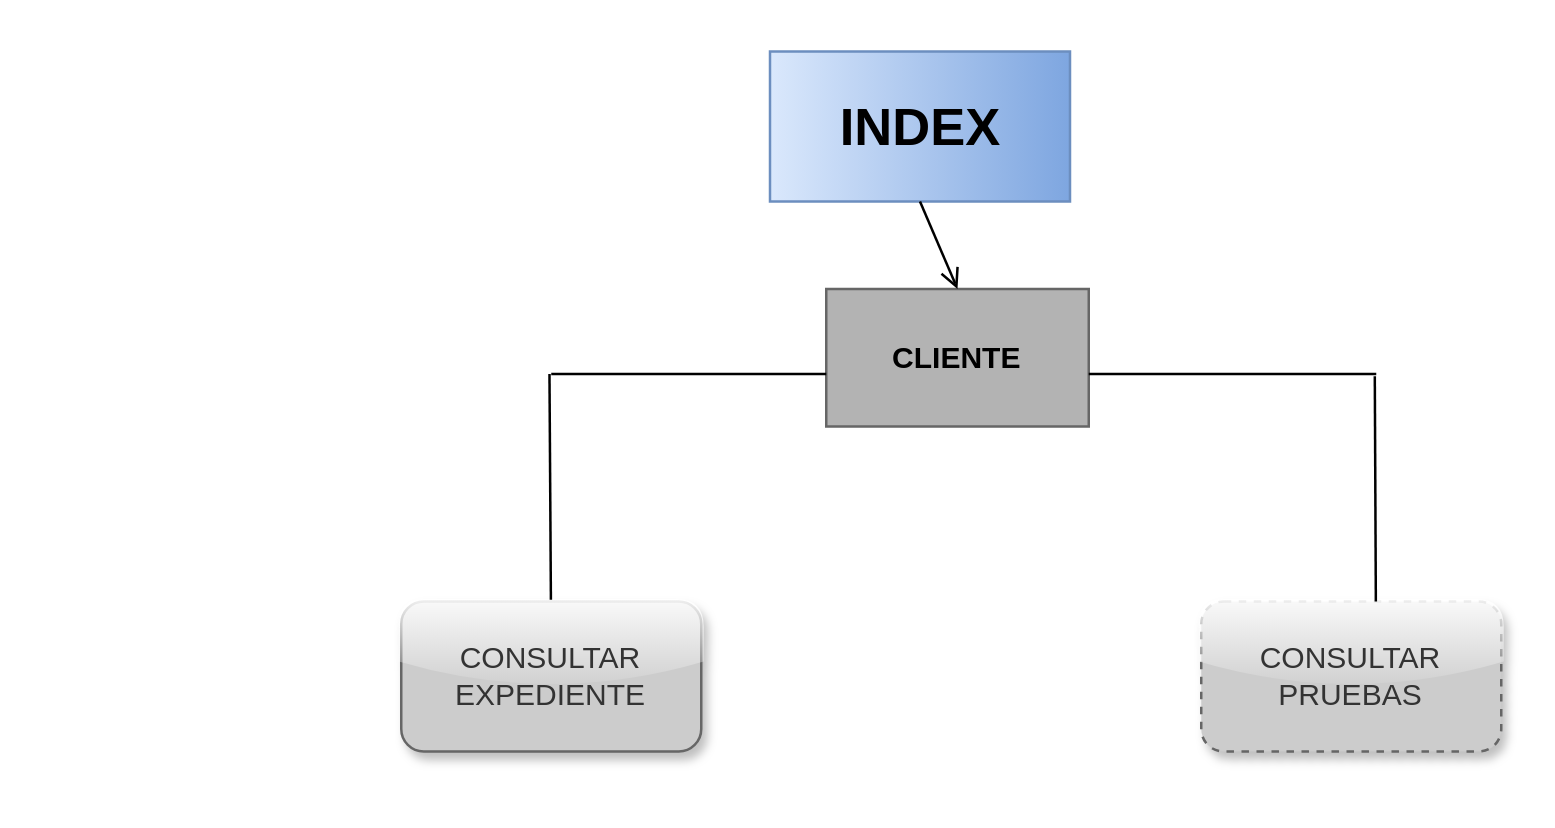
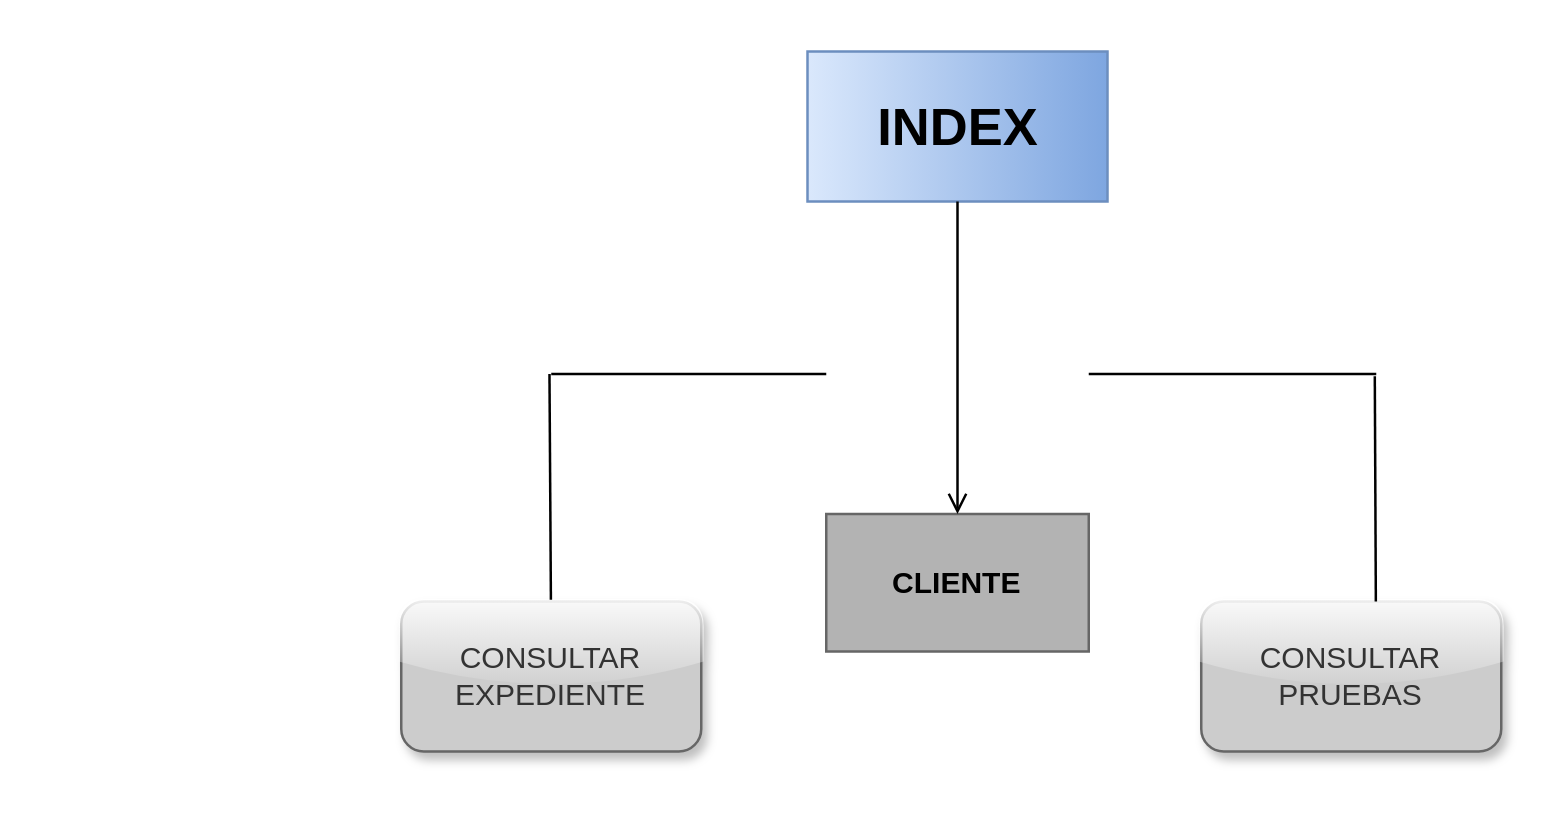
  <mxCell id="0" />
  <mxCell id="1" parent="0" />
- <mxCell id="2" value="INDEX" style="rounded=0;fillColor=#dae8fc;strokeColor=#6c8ebf;gradientColor=#7ea6e0;fontStyle=1;horizontal=1;whiteSpace=wrap;html=1;fontSize=21;glass=0;shadow=0;gradientDirection=east;" parent="1" vertex="1"><mxGeometry x="307.5" y="20" width="120" height="60" as="geometry" /></mxCell>
- <mxCell id="3" value="CLIENTE" style="rounded=1;whiteSpace=wrap;html=1;arcSize=0;fillColor=#B3B3B3;strokeColor=#666666;gradientColor=#b3b3b3;shadow=0;comic=0;gradientDirection=north;fontStyle=1" parent="1" vertex="1"><mxGeometry x="330" y="115" width="105" height="55" as="geometry" /></mxCell>
+ <mxCell id="2" value="INDEX" style="rounded=0;fillColor=#dae8fc;strokeColor=#6c8ebf;gradientColor=#7ea6e0;fontStyle=1;horizontal=1;whiteSpace=wrap;html=1;fontSize=21;glass=0;shadow=0;gradientDirection=east;" parent="1" vertex="1"><mxGeometry x="322.5" y="20" width="120" height="60" as="geometry" /></mxCell>
+ <mxCell id="3" value="CLIENTE" style="rounded=1;whiteSpace=wrap;html=1;arcSize=0;fillColor=#B3B3B3;strokeColor=#666666;gradientColor=#b3b3b3;shadow=0;comic=0;gradientDirection=north;fontStyle=1" parent="1" vertex="1"><mxGeometry x="330" y="205" width="105" height="55" as="geometry" /></mxCell>
  <mxCell id="4" value="CONSULTAR EXPEDIENTE" style="rounded=1;whiteSpace=wrap;html=1;fillColor=#CCCCCC;strokeColor=#666666;fontColor=#333333;glass=1;shadow=1;" parent="1" vertex="1"><mxGeometry x="160" y="240" width="120" height="60" as="geometry" /></mxCell>
- <mxCell id="5" value="CONSULTAR PRUEBAS" style="rounded=1;whiteSpace=wrap;html=1;fillColor=#CCCCCC;strokeColor=#666666;fontColor=#333333;glass=1;shadow=1;dashed=1;" parent="1" vertex="1"><mxGeometry x="480" y="240" width="120" height="60" as="geometry" /></mxCell>
+ <mxCell id="5" value="CONSULTAR PRUEBAS" style="rounded=1;whiteSpace=wrap;html=1;fillColor=#CCCCCC;strokeColor=#666666;fontColor=#333333;glass=1;shadow=1;" parent="1" vertex="1"><mxGeometry x="480" y="240" width="120" height="60" as="geometry" /></mxCell>
  <mxCell id="6" value="" style="endArrow=open;html=1;exitX=0.5;exitY=1;exitDx=0;exitDy=0;entryX=0.5;entryY=0;entryDx=0;entryDy=0;" parent="1" source="2" target="3" edge="1"><mxGeometry width="50" height="50" relative="1" as="geometry"><mxPoint x="480" y="140" as="sourcePoint" /><mxPoint x="530" y="90" as="targetPoint" /></mxGeometry></mxCell>
  <mxCell id="7" value="" style="line;strokeWidth=1;fillColor=none;align=left;verticalAlign=middle;spacingTop=-1;spacingLeft=3;spacingRight=3;rotatable=0;labelPosition=right;points=[];portConstraint=eastwest;fontSize=12;" parent="1" vertex="1"><mxGeometry x="435" y="145" width="115" height="8" as="geometry" /></mxCell>
  <mxCell id="8" value="" style="line;strokeWidth=1;fillColor=none;align=left;verticalAlign=middle;spacingTop=-1;spacingLeft=3;spacingRight=3;rotatable=0;labelPosition=right;points=[];portConstraint=eastwest;fontSize=12;" parent="1" vertex="1"><mxGeometry x="220" y="145" width="110" height="8" as="geometry" /></mxCell>
  <mxCell id="9" value="" style="line;strokeWidth=2;direction=south;html=1;" parent="1" vertex="1"><mxGeometry x="20" y="149" height="160" as="geometry" /></mxCell>
  <mxCell id="10" value="" style="endArrow=none;html=1;exitX=0.582;exitY=0;exitDx=0;exitDy=0;exitPerimeter=0;entryX=0.995;entryY=0.609;entryDx=0;entryDy=0;entryPerimeter=0;" parent="1" edge="1" target="7" source="5"><mxGeometry width="50" height="50" relative="1" as="geometry"><mxPoint x="459.857" y="230" as="sourcePoint" /><mxPoint x="549" y="160" as="targetPoint" /></mxGeometry></mxCell>
  <mxCell id="11" value="" style="endArrow=none;html=1;exitX=0.582;exitY=0;exitDx=0;exitDy=0;exitPerimeter=0;entryX=0.995;entryY=0.609;entryDx=0;entryDy=0;entryPerimeter=0;" edge="1" parent="1"><mxGeometry width="50" height="50" relative="1" as="geometry"><mxPoint x="219.857" y="239.286" as="sourcePoint" /><mxPoint x="219.286" y="149" as="targetPoint" /></mxGeometry></mxCell>
